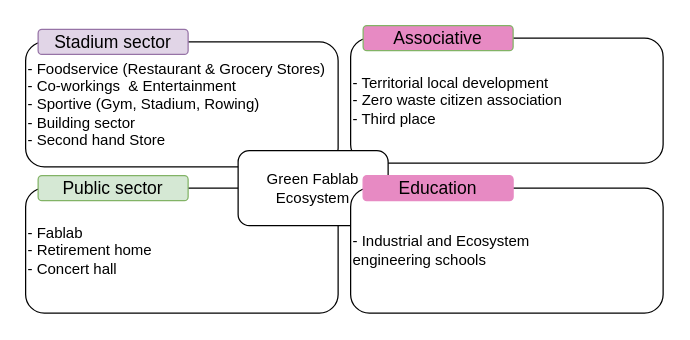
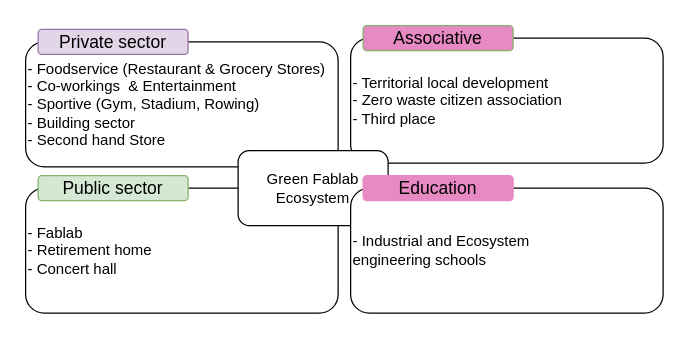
  <mxCell id="0" />
  <mxCell id="1" parent="0" />
  <mxCell id="2" value="" style="group" parent="1" vertex="1" connectable="0"><mxGeometry x="280" y="20" width="250" height="110" as="geometry" /></mxCell>
  <mxCell id="3" value="- Territorial local development&lt;br&gt;- Zero waste citizen association&lt;br&gt;- Third place" style="rounded=1;whiteSpace=wrap;html=1;align=left;" parent="2" vertex="1"><mxGeometry y="10" width="250" height="100" as="geometry" /></mxCell>
  <mxCell id="4" value="Associative" style="rounded=1;whiteSpace=wrap;html=1;strokeColor=#82b366;fontSize=14;fillColor=#e78ac3;" parent="2" vertex="1"><mxGeometry x="10" width="120" height="20" as="geometry" /></mxCell>
  <mxCell id="5" value="" style="group" parent="1" vertex="1" connectable="0"><mxGeometry x="20" y="23" width="250" height="110" as="geometry" /></mxCell>
  <mxCell id="6" value="-&amp;nbsp;Foodservice (Restaurant &amp;amp;&amp;nbsp;Grocery Stores)&lt;br&gt;- Co-workings&amp;nbsp; &amp;amp; Entertainment&lt;br&gt;- Sportive (Gym, Stadium, Rowing)&lt;br&gt;- Building sector&lt;br&gt;- Second hand Store" style="rounded=1;whiteSpace=wrap;html=1;align=left;" parent="5" vertex="1"><mxGeometry y="10" width="250" height="100" as="geometry" /></mxCell>
- <mxCell id="7" value="Stadium sector" style="rounded=1;whiteSpace=wrap;html=1;strokeColor=#9673a6;fontSize=14;fillColor=#e1d5e7;" parent="5" vertex="1"><mxGeometry x="10" width="120" height="20" as="geometry" /></mxCell>
+ <mxCell id="7" value="Private sector" style="rounded=1;whiteSpace=wrap;html=1;strokeColor=#9673a6;fontSize=14;fillColor=#e1d5e7;" parent="5" vertex="1"><mxGeometry x="10" width="120" height="20" as="geometry" /></mxCell>
  <mxCell id="8" value="" style="group" parent="1" vertex="1" connectable="0"><mxGeometry x="20" y="140" width="250" height="110" as="geometry" /></mxCell>
  <mxCell id="9" value="- Fablab&lt;br&gt;- Retirement home&lt;br&gt;- Concert hall" style="rounded=1;whiteSpace=wrap;html=1;align=left;" parent="8" vertex="1"><mxGeometry y="10" width="250" height="100" as="geometry" /></mxCell>
  <mxCell id="10" value="Public sector" style="rounded=1;whiteSpace=wrap;html=1;strokeColor=#82b366;fontSize=14;fillColor=#d5e8d4;" parent="8" vertex="1"><mxGeometry x="10" width="120" height="20" as="geometry" /></mxCell>
  <mxCell id="11" value="Green Fablab Ecosystem" style="rounded=1;whiteSpace=wrap;html=1;" parent="1" vertex="1"><mxGeometry x="190" y="120" width="120" height="60" as="geometry" /></mxCell>
  <mxCell id="12" value="" style="group" parent="1" vertex="1" connectable="0"><mxGeometry x="280" y="140" width="250" height="110" as="geometry" /></mxCell>
  <mxCell id="13" value="- Industrial and Ecosystem&lt;br&gt;engineering schools&lt;br&gt;" style="rounded=1;whiteSpace=wrap;html=1;align=left;" parent="12" vertex="1"><mxGeometry y="10" width="250" height="100" as="geometry" /></mxCell>
  <mxCell id="14" value="Education" style="rounded=1;whiteSpace=wrap;html=1;strokeColor=#e78ac3;fontSize=14;fillColor=#e78ac3;" parent="12" vertex="1"><mxGeometry x="10" width="120" height="20" as="geometry" /></mxCell>
